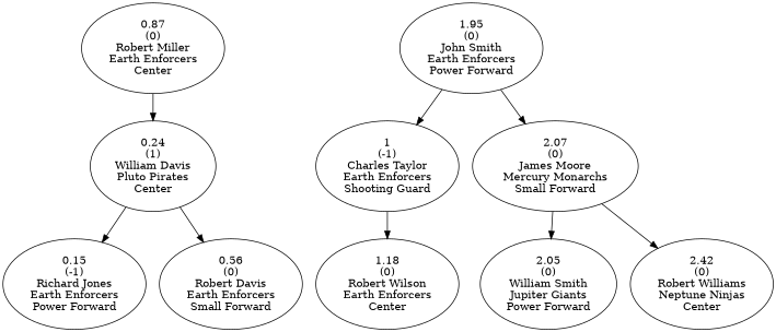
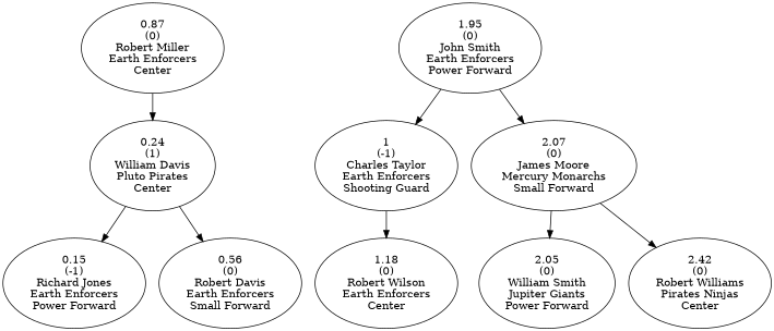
  digraph {
    n1 [label="0.87\n(0)\nRobert Miller\nEarth Enforcers\nCenter"]
    n2 [label="0.24\n(1)\nWilliam Davis\nPluto Pirates\nCenter"]
    n3 [label="0.15\n(-1)\nRichard Jones\nEarth Enforcers\nPower Forward"]
    n4 [label="0.56\n(0)\nRobert Davis\nEarth Enforcers\nSmall Forward"]
    n5 [label="1.95\n(0)\nJohn Smith\nEarth Enforcers\nPower Forward"]
    n6 [label="1\n(-1)\nCharles Taylor\nEarth Enforcers\nShooting Guard"]
    n7 [label="2.07\n(0)\nJames Moore\nMercury Monarchs\nSmall Forward"]
    n8 [label="1.18\n(0)\nRobert Wilson\nEarth Enforcers\nCenter"]
    n9 [label="2.05\n(0)\nWilliam Smith\nJupiter Giants\nPower Forward"]
-   n10 [label="2.42\n(0)\nRobert Williams\nNeptune Ninjas\nCenter"]
+   n10 [label="2.42\n(0)\nRobert Williams\nPirates Ninjas\nCenter"]
    n1 -> n2
    n2 -> n3
    n2 -> n4
    n5 -> n6
    n5 -> n7
    n6 -> n8
    n7 -> n9
    n7 -> n10
  }
